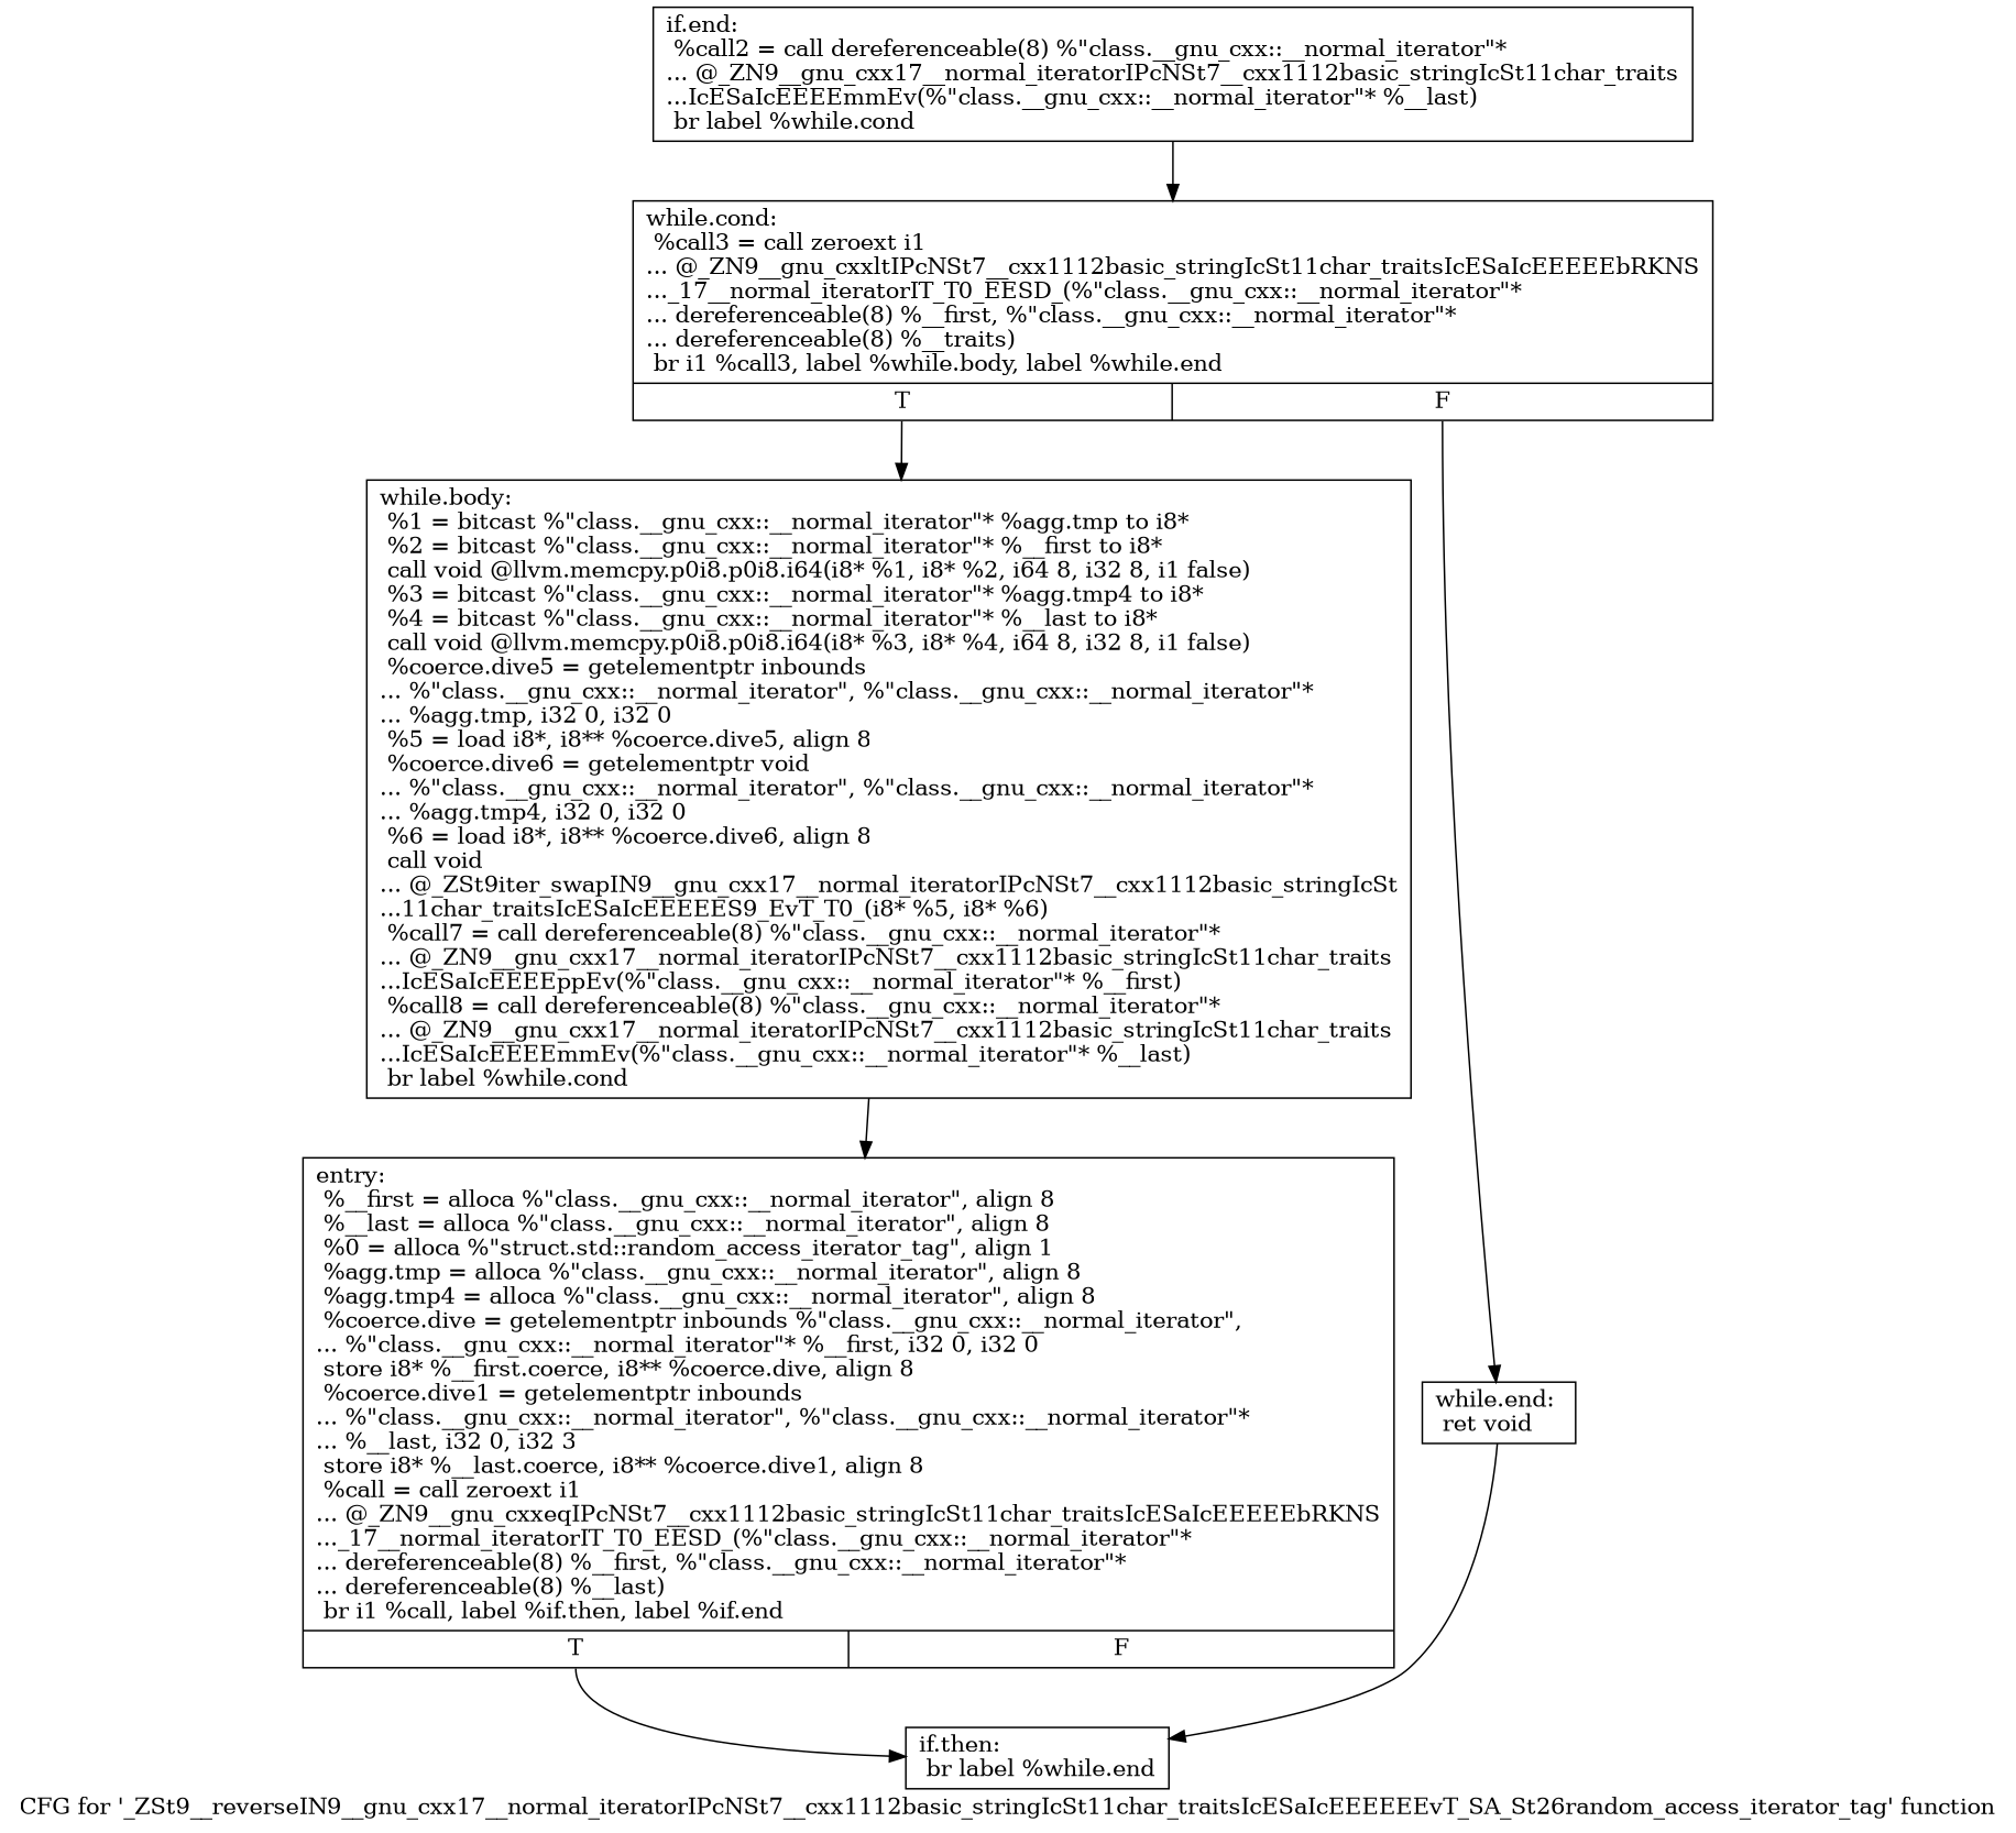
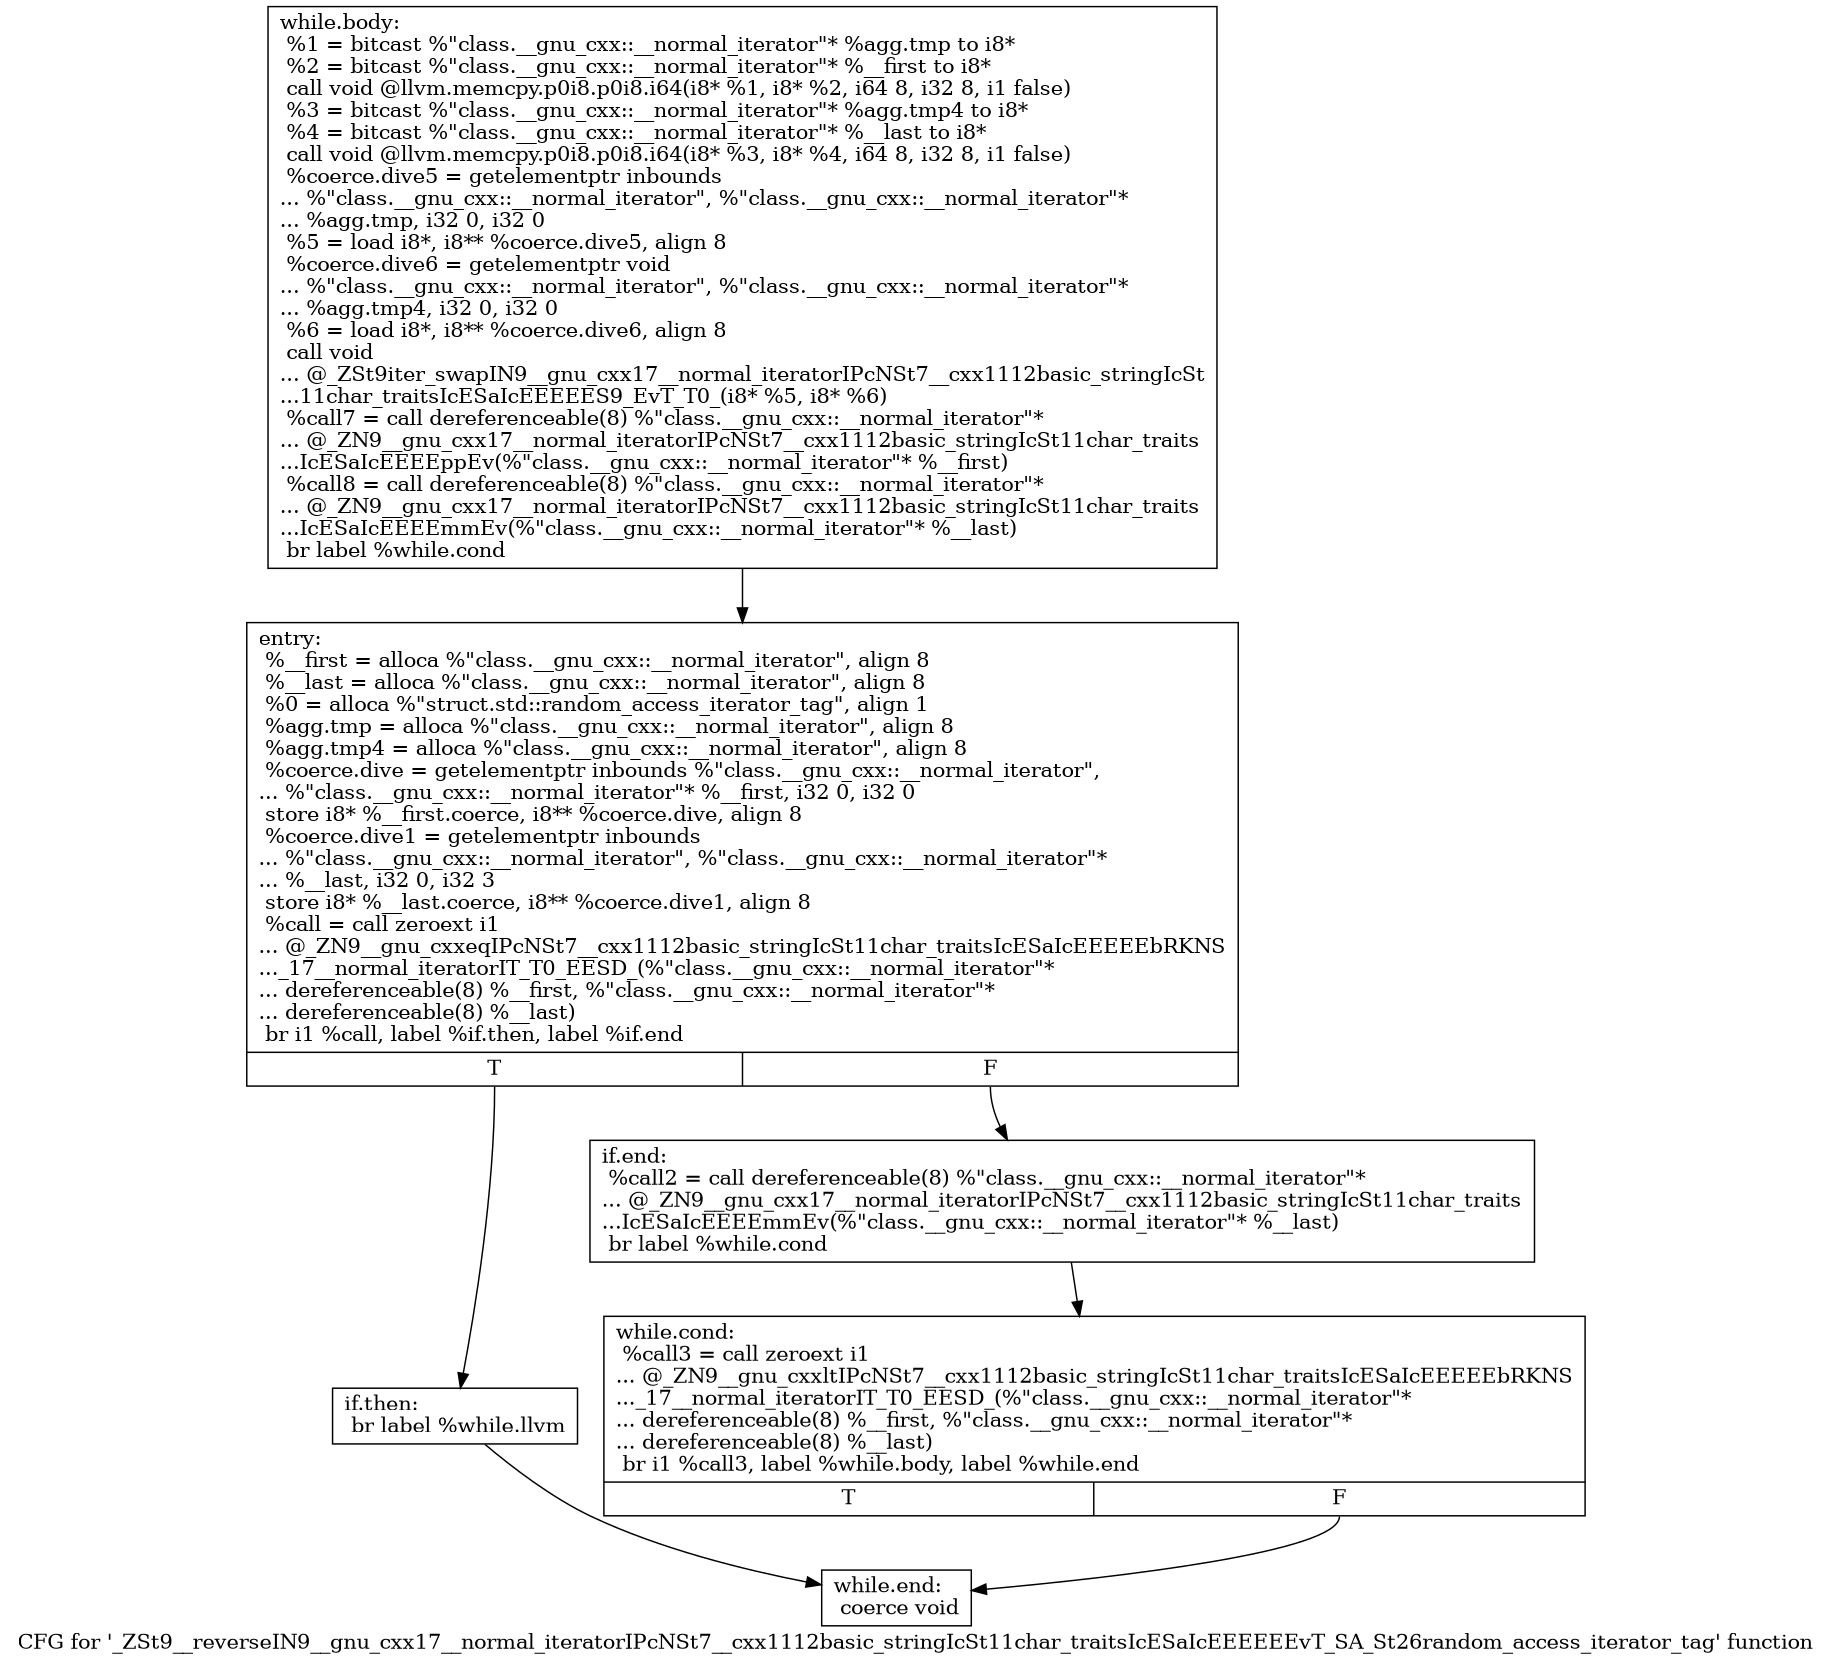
  digraph {
    label="CFG for '_ZSt9__reverseIN9__gnu_cxx17__normal_iteratorIPcNSt7__cxx1112basic_stringIcSt11char_traitsIcESaIcEEEEEEvT_SA_St26random_access_iterator_tag' function"
    node [shape=record]
    n1 [label="{entry:\l  %__first = alloca %\"class.__gnu_cxx::__normal_iterator\", align 8\l  %__last = alloca %\"class.__gnu_cxx::__normal_iterator\", align 8\l  %0 = alloca %\"struct.std::random_access_iterator_tag\", align 1\l  %agg.tmp = alloca %\"class.__gnu_cxx::__normal_iterator\", align 8\l  %agg.tmp4 = alloca %\"class.__gnu_cxx::__normal_iterator\", align 8\l  %coerce.dive = getelementptr inbounds %\"class.__gnu_cxx::__normal_iterator\",\l... %\"class.__gnu_cxx::__normal_iterator\"* %__first, i32 0, i32 0\l  store i8* %__first.coerce, i8** %coerce.dive, align 8\l  %coerce.dive1 = getelementptr inbounds\l... %\"class.__gnu_cxx::__normal_iterator\", %\"class.__gnu_cxx::__normal_iterator\"*\l... %__last, i32 0, i32 3\l  store i8* %__last.coerce, i8** %coerce.dive1, align 8\l  %call = call zeroext i1\l... @_ZN9__gnu_cxxeqIPcNSt7__cxx1112basic_stringIcSt11char_traitsIcESaIcEEEEEbRKNS\l..._17__normal_iteratorIT_T0_EESD_(%\"class.__gnu_cxx::__normal_iterator\"*\l... dereferenceable(8) %__first, %\"class.__gnu_cxx::__normal_iterator\"*\l... dereferenceable(8) %__last)\l  br i1 %call, label %if.then, label %if.end\l|{<s0>T|<s1>F}}"]
-   n2 [label="{if.then:                                          \l  br label %while.end\l}"]
+   n2 [label="{if.then:                                          \l  br label %while.llvm\l}"]
    n3 [label="{if.end:                                           \l  %call2 = call dereferenceable(8) %\"class.__gnu_cxx::__normal_iterator\"*\l... @_ZN9__gnu_cxx17__normal_iteratorIPcNSt7__cxx1112basic_stringIcSt11char_traits\l...IcESaIcEEEEmmEv(%\"class.__gnu_cxx::__normal_iterator\"* %__last)\l  br label %while.cond\l}"]
-   n4 [label="{while.end:                                        \l  ret void\l}"]
-   n5 [label="{while.cond:                                       \l  %call3 = call zeroext i1\l... @_ZN9__gnu_cxxltIPcNSt7__cxx1112basic_stringIcSt11char_traitsIcESaIcEEEEEbRKNS\l..._17__normal_iteratorIT_T0_EESD_(%\"class.__gnu_cxx::__normal_iterator\"*\l... dereferenceable(8) %__first, %\"class.__gnu_cxx::__normal_iterator\"*\l... dereferenceable(8) %__traits)\l  br i1 %call3, label %while.body, label %while.end\l|{<s0>T|<s1>F}}"]
+   n4 [label="{while.end:                                        \l  coerce void\l}"]
+   n5 [label="{while.cond:                                       \l  %call3 = call zeroext i1\l... @_ZN9__gnu_cxxltIPcNSt7__cxx1112basic_stringIcSt11char_traitsIcESaIcEEEEEbRKNS\l..._17__normal_iteratorIT_T0_EESD_(%\"class.__gnu_cxx::__normal_iterator\"*\l... dereferenceable(8) %__first, %\"class.__gnu_cxx::__normal_iterator\"*\l... dereferenceable(8) %__last)\l  br i1 %call3, label %while.body, label %while.end\l|{<s0>T|<s1>F}}"]
    n6 [label="{while.body:                                       \l  %1 = bitcast %\"class.__gnu_cxx::__normal_iterator\"* %agg.tmp to i8*\l  %2 = bitcast %\"class.__gnu_cxx::__normal_iterator\"* %__first to i8*\l  call void @llvm.memcpy.p0i8.p0i8.i64(i8* %1, i8* %2, i64 8, i32 8, i1 false)\l  %3 = bitcast %\"class.__gnu_cxx::__normal_iterator\"* %agg.tmp4 to i8*\l  %4 = bitcast %\"class.__gnu_cxx::__normal_iterator\"* %__last to i8*\l  call void @llvm.memcpy.p0i8.p0i8.i64(i8* %3, i8* %4, i64 8, i32 8, i1 false)\l  %coerce.dive5 = getelementptr inbounds\l... %\"class.__gnu_cxx::__normal_iterator\", %\"class.__gnu_cxx::__normal_iterator\"*\l... %agg.tmp, i32 0, i32 0\l  %5 = load i8*, i8** %coerce.dive5, align 8\l  %coerce.dive6 = getelementptr void\l... %\"class.__gnu_cxx::__normal_iterator\", %\"class.__gnu_cxx::__normal_iterator\"*\l... %agg.tmp4, i32 0, i32 0\l  %6 = load i8*, i8** %coerce.dive6, align 8\l  call void\l... @_ZSt9iter_swapIN9__gnu_cxx17__normal_iteratorIPcNSt7__cxx1112basic_stringIcSt\l...11char_traitsIcESaIcEEEEES9_EvT_T0_(i8* %5, i8* %6)\l  %call7 = call dereferenceable(8) %\"class.__gnu_cxx::__normal_iterator\"*\l... @_ZN9__gnu_cxx17__normal_iteratorIPcNSt7__cxx1112basic_stringIcSt11char_traits\l...IcESaIcEEEEppEv(%\"class.__gnu_cxx::__normal_iterator\"* %__first)\l  %call8 = call dereferenceable(8) %\"class.__gnu_cxx::__normal_iterator\"*\l... @_ZN9__gnu_cxx17__normal_iteratorIPcNSt7__cxx1112basic_stringIcSt11char_traits\l...IcESaIcEEEEmmEv(%\"class.__gnu_cxx::__normal_iterator\"* %__last)\l  br label %while.cond\l}"]
    n1 -> n2 [tailport=s0]
-   n4 -> n2
+   n1 -> n3 [tailport=s1]
+   n2 -> n4
    n3 -> n5
    n5 -> n4 [tailport=s1]
-   n5 -> n6 [tailport=s0]
    n6 -> n1
  }
